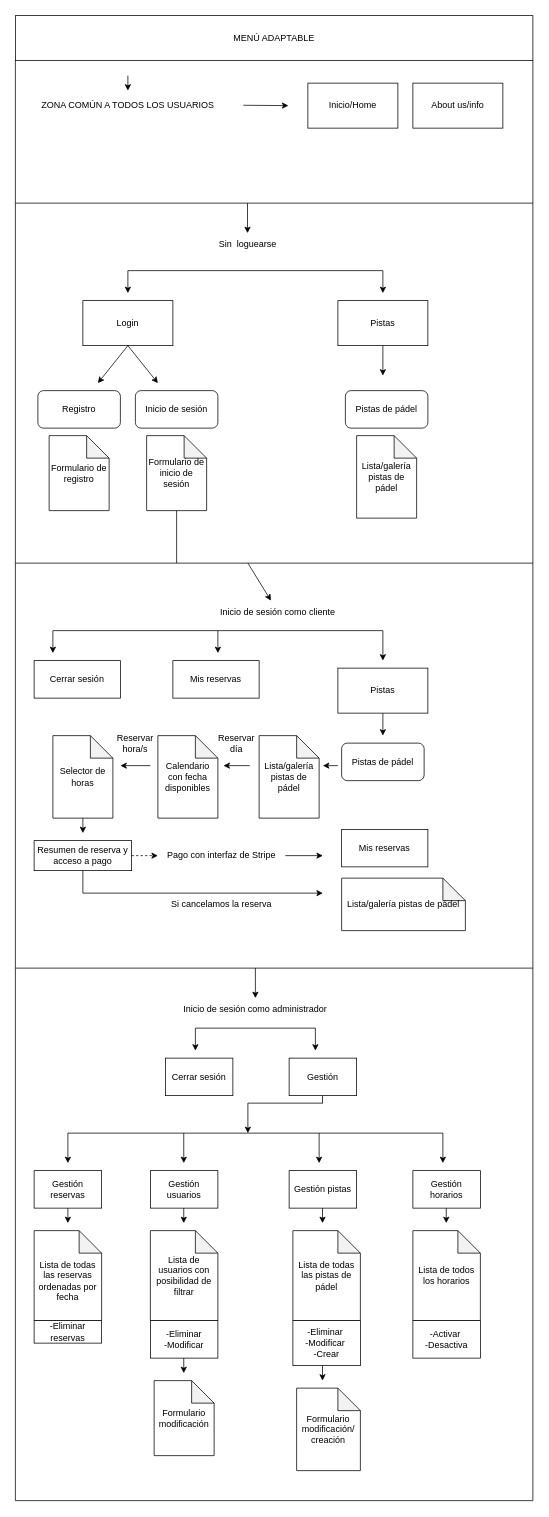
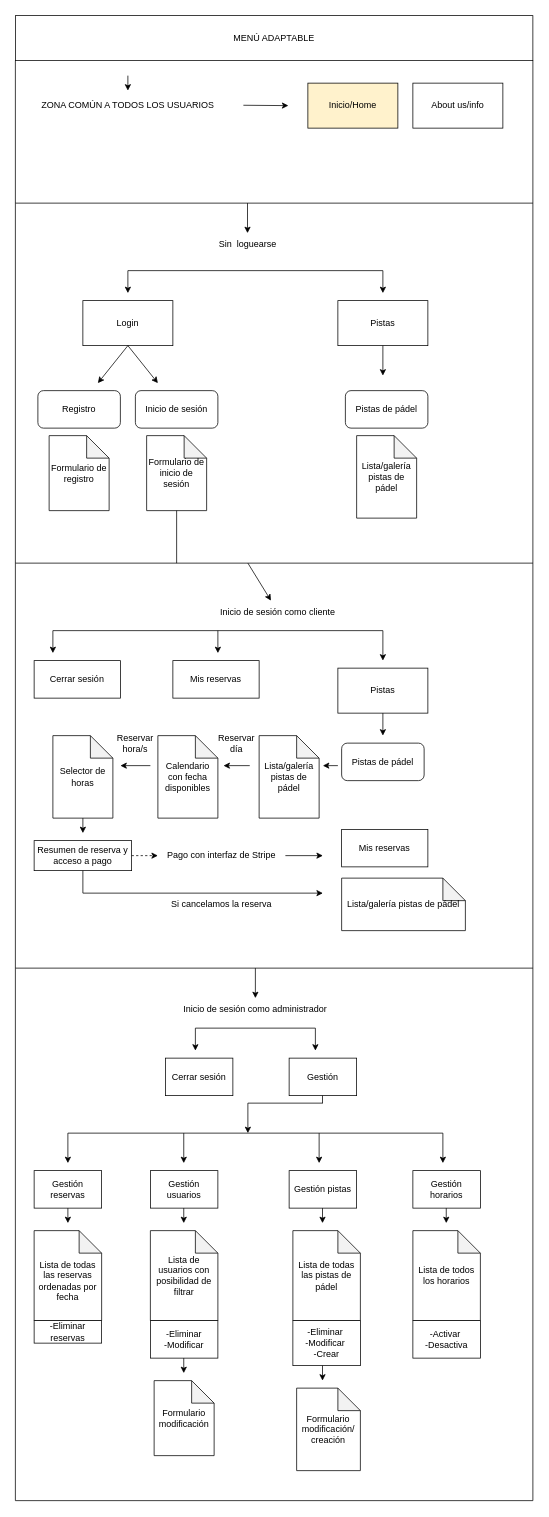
  <mxCell id="0" />
  <mxCell id="1" parent="0" />
  <mxCell id="2" value="MENÚ ADAPTABLE" style="rounded=0;whiteSpace=wrap;html=1;" vertex="1" parent="1"><mxGeometry x="20" y="20" width="690" height="60" as="geometry" /></mxCell>
  <mxCell id="3" value="About us/info" style="rounded=0;whiteSpace=wrap;html=1;" vertex="1" parent="1"><mxGeometry x="550" y="110" width="120" height="60" as="geometry" /></mxCell>
- <mxCell id="4" value="Inicio/Home" style="rounded=0;whiteSpace=wrap;html=1;" vertex="1" parent="1"><mxGeometry x="410" y="110" width="120" height="60" as="geometry" /></mxCell>
+ <mxCell id="4" value="Inicio/Home" style="rounded=0;whiteSpace=wrap;html=1;fillColor=#fff2cc;" vertex="1" parent="1"><mxGeometry x="410" y="110" width="120" height="60" as="geometry" /></mxCell>
  <mxCell id="5" value="&lt;h1&gt;&lt;span style=&quot;font-size: 12px; font-weight: 400;&quot;&gt;ZONA COMÚN A TODOS LOS USUARIOS&lt;/span&gt;&lt;/h1&gt;" style="text;html=1;strokeColor=none;fillColor=none;spacing=5;spacingTop=-20;whiteSpace=wrap;overflow=hidden;rounded=0;" vertex="1" parent="1"><mxGeometry x="50" y="115" width="270" height="50" as="geometry" /></mxCell>
  <mxCell id="6" value="" style="endArrow=classic;html=1;rounded=0;" edge="1" parent="1"><mxGeometry width="50" height="50" relative="1" as="geometry"><mxPoint x="324" y="139.5" as="sourcePoint" /><mxPoint x="384" y="140" as="targetPoint" /></mxGeometry></mxCell>
  <mxCell id="7" value="" style="endArrow=none;html=1;rounded=0;entryX=0;entryY=1;entryDx=0;entryDy=0;" edge="1" parent="1" target="2"><mxGeometry width="50" height="50" relative="1" as="geometry"><mxPoint x="710" y="270" as="sourcePoint" /><mxPoint x="20" y="90" as="targetPoint" /><Array as="points"><mxPoint x="20" y="270" /></Array></mxGeometry></mxCell>
  <mxCell id="8" value="" style="endArrow=classic;html=1;rounded=0;" edge="1" parent="1"><mxGeometry width="50" height="50" relative="1" as="geometry"><mxPoint x="170" y="100" as="sourcePoint" /><mxPoint x="170" y="120" as="targetPoint" /></mxGeometry></mxCell>
  <mxCell id="9" value="" style="endArrow=classic;html=1;rounded=0;" edge="1" parent="1"><mxGeometry width="50" height="50" relative="1" as="geometry"><mxPoint x="329.5" y="270" as="sourcePoint" /><mxPoint x="329.5" y="310" as="targetPoint" /></mxGeometry></mxCell>
  <mxCell id="10" value="Sin&amp;nbsp; loguearse" style="text;html=1;strokeColor=none;fillColor=none;align=center;verticalAlign=middle;whiteSpace=wrap;rounded=0;" vertex="1" parent="1"><mxGeometry x="270" y="310" width="120" height="30" as="geometry" /></mxCell>
  <mxCell id="11" value="Login" style="rounded=0;whiteSpace=wrap;html=1;" vertex="1" parent="1"><mxGeometry x="110" y="400" width="120" height="60" as="geometry" /></mxCell>
  <mxCell id="12" value="" style="endArrow=none;html=1;rounded=0;" edge="1" parent="1"><mxGeometry width="50" height="50" relative="1" as="geometry"><mxPoint x="170" y="360" as="sourcePoint" /><mxPoint x="510" y="360" as="targetPoint" /></mxGeometry></mxCell>
  <mxCell id="13" value="" style="endArrow=classic;html=1;rounded=0;" edge="1" parent="1"><mxGeometry width="50" height="50" relative="1" as="geometry"><mxPoint x="170" y="360" as="sourcePoint" /><mxPoint x="170" y="390" as="targetPoint" /></mxGeometry></mxCell>
  <mxCell id="14" value="" style="endArrow=classic;html=1;rounded=0;exitX=0.5;exitY=1;exitDx=0;exitDy=0;" edge="1" parent="1" source="11"><mxGeometry width="50" height="50" relative="1" as="geometry"><mxPoint x="330" y="490" as="sourcePoint" /><mxPoint x="130" y="510" as="targetPoint" /></mxGeometry></mxCell>
  <mxCell id="15" value="" style="endArrow=classic;html=1;rounded=0;exitX=0.5;exitY=1;exitDx=0;exitDy=0;" edge="1" parent="1" source="11"><mxGeometry width="50" height="50" relative="1" as="geometry"><mxPoint x="330" y="490" as="sourcePoint" /><mxPoint x="210" y="510" as="targetPoint" /></mxGeometry></mxCell>
  <mxCell id="16" value="Registro" style="rounded=1;whiteSpace=wrap;html=1;" vertex="1" parent="1"><mxGeometry x="50" y="520" width="110" height="50" as="geometry" /></mxCell>
  <mxCell id="17" value="Inicio de sesión" style="rounded=1;whiteSpace=wrap;html=1;" vertex="1" parent="1"><mxGeometry x="180" y="520" width="110" height="50" as="geometry" /></mxCell>
  <mxCell id="18" value="" style="endArrow=classic;html=1;rounded=0;" edge="1" parent="1"><mxGeometry width="50" height="50" relative="1" as="geometry"><mxPoint x="510" y="360" as="sourcePoint" /><mxPoint x="510" y="390" as="targetPoint" /></mxGeometry></mxCell>
  <mxCell id="19" value="Pistas" style="rounded=0;whiteSpace=wrap;html=1;" vertex="1" parent="1"><mxGeometry x="450" y="400" width="120" height="60" as="geometry" /></mxCell>
  <mxCell id="20" value="" style="endArrow=classic;html=1;rounded=0;exitX=0.5;exitY=1;exitDx=0;exitDy=0;" edge="1" parent="1" source="19"><mxGeometry width="50" height="50" relative="1" as="geometry"><mxPoint x="330" y="490" as="sourcePoint" /><mxPoint x="510" y="500" as="targetPoint" /></mxGeometry></mxCell>
  <mxCell id="21" value="Pistas de pádel" style="rounded=1;whiteSpace=wrap;html=1;" vertex="1" parent="1"><mxGeometry x="460" y="520" width="110" height="50" as="geometry" /></mxCell>
  <mxCell id="22" value="Formulario de registro" style="shape=note;whiteSpace=wrap;html=1;backgroundOutline=1;darkOpacity=0.05;" vertex="1" parent="1"><mxGeometry x="65" y="580" width="80" height="100" as="geometry" /></mxCell>
  <mxCell id="23" value="Formulario de inicio de sesión" style="shape=note;whiteSpace=wrap;html=1;backgroundOutline=1;darkOpacity=0.05;" vertex="1" parent="1"><mxGeometry x="195" y="580" width="80" height="100" as="geometry" /></mxCell>
  <mxCell id="24" value="Lista/galería pistas de pádel" style="shape=note;whiteSpace=wrap;html=1;backgroundOutline=1;darkOpacity=0.05;" vertex="1" parent="1"><mxGeometry x="475" y="580" width="80" height="110" as="geometry" /></mxCell>
  <mxCell id="25" value="" style="endArrow=none;html=1;rounded=0;" edge="1" parent="1"><mxGeometry width="50" height="50" relative="1" as="geometry"><mxPoint x="20" y="750" as="sourcePoint" /><mxPoint x="20" y="270" as="targetPoint" /></mxGeometry></mxCell>
  <mxCell id="26" value="" style="endArrow=none;html=1;rounded=0;" edge="1" parent="1"><mxGeometry width="50" height="50" relative="1" as="geometry"><mxPoint x="20" y="750" as="sourcePoint" /><mxPoint x="710" y="750" as="targetPoint" /></mxGeometry></mxCell>
  <mxCell id="27" value="" style="endArrow=none;html=1;rounded=0;entryX=0.5;entryY=1;entryDx=0;entryDy=0;entryPerimeter=0;" edge="1" parent="1" target="23"><mxGeometry width="50" height="50" relative="1" as="geometry"><mxPoint x="235" y="750" as="sourcePoint" /><mxPoint x="380" y="660" as="targetPoint" /></mxGeometry></mxCell>
  <mxCell id="28" value="Inicio de sesión como cliente" style="text;html=1;strokeColor=none;fillColor=none;align=center;verticalAlign=middle;whiteSpace=wrap;rounded=0;" vertex="1" parent="1"><mxGeometry x="280" y="800" width="180" height="30" as="geometry" /></mxCell>
  <mxCell id="29" value="" style="endArrow=classic;html=1;rounded=0;" edge="1" parent="1" target="28"><mxGeometry width="50" height="50" relative="1" as="geometry"><mxPoint x="330" y="750" as="sourcePoint" /><mxPoint x="380" y="860" as="targetPoint" /></mxGeometry></mxCell>
  <mxCell id="30" value="" style="endArrow=none;html=1;rounded=0;" edge="1" parent="1"><mxGeometry width="50" height="50" relative="1" as="geometry"><mxPoint x="70" y="840" as="sourcePoint" /><mxPoint x="510" y="840" as="targetPoint" /></mxGeometry></mxCell>
  <mxCell id="31" value="" style="endArrow=classic;html=1;rounded=0;" edge="1" parent="1"><mxGeometry width="50" height="50" relative="1" as="geometry"><mxPoint x="70" y="840" as="sourcePoint" /><mxPoint x="70" y="870" as="targetPoint" /></mxGeometry></mxCell>
  <mxCell id="32" value="Cerrar sesión" style="rounded=0;whiteSpace=wrap;html=1;" vertex="1" parent="1"><mxGeometry x="45" y="880" width="115" height="50" as="geometry" /></mxCell>
  <mxCell id="33" value="" style="endArrow=classic;html=1;rounded=0;" edge="1" parent="1"><mxGeometry width="50" height="50" relative="1" as="geometry"><mxPoint x="290" y="840" as="sourcePoint" /><mxPoint x="290" y="870" as="targetPoint" /></mxGeometry></mxCell>
  <mxCell id="34" value="Mis reservas" style="rounded=0;whiteSpace=wrap;html=1;" vertex="1" parent="1"><mxGeometry x="230" y="880" width="115" height="50" as="geometry" /></mxCell>
  <mxCell id="35" value="" style="endArrow=classic;html=1;rounded=0;" edge="1" parent="1"><mxGeometry width="50" height="50" relative="1" as="geometry"><mxPoint x="510" y="840" as="sourcePoint" /><mxPoint x="510" y="880" as="targetPoint" /></mxGeometry></mxCell>
  <mxCell id="36" value="Pistas" style="rounded=0;whiteSpace=wrap;html=1;" vertex="1" parent="1"><mxGeometry x="450" y="890" width="120" height="60" as="geometry" /></mxCell>
  <mxCell id="37" value="" style="endArrow=classic;html=1;rounded=0;exitX=0.5;exitY=1;exitDx=0;exitDy=0;" edge="1" parent="1" source="36"><mxGeometry width="50" height="50" relative="1" as="geometry"><mxPoint x="520" y="850" as="sourcePoint" /><mxPoint x="510" y="980" as="targetPoint" /></mxGeometry></mxCell>
  <mxCell id="38" value="Pistas de pádel" style="rounded=1;whiteSpace=wrap;html=1;" vertex="1" parent="1"><mxGeometry x="455" y="990" width="110" height="50" as="geometry" /></mxCell>
  <mxCell id="39" value="Lista/galería pistas de pádel" style="shape=note;whiteSpace=wrap;html=1;backgroundOutline=1;darkOpacity=0.05;" vertex="1" parent="1"><mxGeometry x="345" y="980" width="80" height="110" as="geometry" /></mxCell>
  <mxCell id="40" value="" style="endArrow=classic;html=1;rounded=0;" edge="1" parent="1"><mxGeometry width="50" height="50" relative="1" as="geometry"><mxPoint x="450" y="1020" as="sourcePoint" /><mxPoint x="430" y="1020" as="targetPoint" /></mxGeometry></mxCell>
  <mxCell id="41" value="" style="endArrow=classic;html=1;rounded=0;" edge="1" parent="1"><mxGeometry width="50" height="50" relative="1" as="geometry"><mxPoint x="332.5" y="1020" as="sourcePoint" /><mxPoint x="297.5" y="1020" as="targetPoint" /></mxGeometry></mxCell>
  <mxCell id="42" value="Reservar&lt;br&gt;día" style="text;html=1;strokeColor=none;fillColor=none;align=center;verticalAlign=middle;whiteSpace=wrap;rounded=0;" vertex="1" parent="1"><mxGeometry x="285" y="980" width="60" height="20" as="geometry" /></mxCell>
  <mxCell id="43" value="Calendario con fecha disponibles" style="shape=note;whiteSpace=wrap;html=1;backgroundOutline=1;darkOpacity=0.05;" vertex="1" parent="1"><mxGeometry x="210" y="980" width="80" height="110" as="geometry" /></mxCell>
  <mxCell id="44" value="Selector de horas" style="shape=note;whiteSpace=wrap;html=1;backgroundOutline=1;darkOpacity=0.05;" vertex="1" parent="1"><mxGeometry x="70" y="980" width="80" height="110" as="geometry" /></mxCell>
  <mxCell id="45" value="" style="endArrow=classic;html=1;rounded=0;" edge="1" parent="1"><mxGeometry width="50" height="50" relative="1" as="geometry"><mxPoint x="200" y="1020" as="sourcePoint" /><mxPoint x="160" y="1020" as="targetPoint" /></mxGeometry></mxCell>
  <mxCell id="46" value="Reservar&lt;br&gt;hora/s" style="text;html=1;strokeColor=none;fillColor=none;align=center;verticalAlign=middle;whiteSpace=wrap;rounded=0;" vertex="1" parent="1"><mxGeometry x="150" y="980" width="60" height="20" as="geometry" /></mxCell>
  <mxCell id="47" value="Resumen de reserva y acceso a pago" style="rounded=0;whiteSpace=wrap;html=1;" vertex="1" parent="1"><mxGeometry x="45" y="1120" width="130" height="40" as="geometry" /></mxCell>
  <mxCell id="48" value="" style="endArrow=classic;html=1;rounded=0;exitX=0.5;exitY=1;exitDx=0;exitDy=0;exitPerimeter=0;" edge="1" parent="1" source="44"><mxGeometry width="50" height="50" relative="1" as="geometry"><mxPoint x="170" y="1110" as="sourcePoint" /><mxPoint x="110" y="1110" as="targetPoint" /></mxGeometry></mxCell>
  <mxCell id="49" value="" style="endArrow=classic;html=1;rounded=0;exitX=1;exitY=0.5;exitDx=0;exitDy=0;dashed=1;" edge="1" parent="1" source="47" target="50"><mxGeometry width="50" height="50" relative="1" as="geometry"><mxPoint x="170" y="1100" as="sourcePoint" /><mxPoint x="240" y="1140" as="targetPoint" /></mxGeometry></mxCell>
  <mxCell id="50" value="Pago con interfaz de Stripe" style="text;html=1;strokeColor=none;fillColor=none;align=center;verticalAlign=middle;whiteSpace=wrap;rounded=0;" vertex="1" parent="1"><mxGeometry x="210" y="1125" width="170" height="30" as="geometry" /></mxCell>
  <mxCell id="51" value="" style="endArrow=classic;html=1;rounded=0;exitX=1;exitY=0.5;exitDx=0;exitDy=0;" edge="1" parent="1" source="50"><mxGeometry width="50" height="50" relative="1" as="geometry"><mxPoint x="170" y="1090" as="sourcePoint" /><mxPoint x="430" y="1140" as="targetPoint" /></mxGeometry></mxCell>
  <mxCell id="52" value="Mis reservas" style="rounded=0;whiteSpace=wrap;html=1;" vertex="1" parent="1"><mxGeometry x="455" y="1105" width="115" height="50" as="geometry" /></mxCell>
  <mxCell id="53" value="" style="endArrow=classic;html=1;rounded=0;exitX=0.5;exitY=1;exitDx=0;exitDy=0;" edge="1" parent="1" source="47"><mxGeometry width="50" height="50" relative="1" as="geometry"><mxPoint x="170" y="1190" as="sourcePoint" /><mxPoint x="430" y="1190" as="targetPoint" /><Array as="points"><mxPoint x="110" y="1190" /></Array></mxGeometry></mxCell>
  <mxCell id="54" value="Lista/galería pistas de pádel" style="shape=note;whiteSpace=wrap;html=1;backgroundOutline=1;darkOpacity=0.05;" vertex="1" parent="1"><mxGeometry x="455" y="1170" width="165" height="70" as="geometry" /></mxCell>
  <mxCell id="55" value="Si cancelamos la reserva" style="text;html=1;strokeColor=none;fillColor=none;align=center;verticalAlign=middle;whiteSpace=wrap;rounded=0;" vertex="1" parent="1"><mxGeometry x="210" y="1190" width="170" height="30" as="geometry" /></mxCell>
  <mxCell id="56" value="" style="endArrow=none;html=1;rounded=0;" edge="1" parent="1"><mxGeometry width="50" height="50" relative="1" as="geometry"><mxPoint x="20" y="1290" as="sourcePoint" /><mxPoint x="20" y="750" as="targetPoint" /></mxGeometry></mxCell>
  <mxCell id="57" value="" style="endArrow=none;html=1;rounded=0;" edge="1" parent="1"><mxGeometry width="50" height="50" relative="1" as="geometry"><mxPoint x="20" y="1290" as="sourcePoint" /><mxPoint x="710" y="1290" as="targetPoint" /></mxGeometry></mxCell>
  <mxCell id="58" value="" style="endArrow=classic;html=1;rounded=0;" edge="1" parent="1"><mxGeometry width="50" height="50" relative="1" as="geometry"><mxPoint x="340" y="1290" as="sourcePoint" /><mxPoint x="340" y="1330" as="targetPoint" /></mxGeometry></mxCell>
  <mxCell id="59" value="Inicio de sesión como administrador" style="text;html=1;strokeColor=none;fillColor=none;align=center;verticalAlign=middle;whiteSpace=wrap;rounded=0;" vertex="1" parent="1"><mxGeometry x="220" y="1330" width="240" height="30" as="geometry" /></mxCell>
  <mxCell id="60" value="" style="endArrow=none;html=1;rounded=0;" edge="1" parent="1"><mxGeometry width="50" height="50" relative="1" as="geometry"><mxPoint x="260" y="1370" as="sourcePoint" /><mxPoint x="420" y="1370" as="targetPoint" /></mxGeometry></mxCell>
  <mxCell id="61" value="" style="endArrow=classic;html=1;rounded=0;" edge="1" parent="1"><mxGeometry width="50" height="50" relative="1" as="geometry"><mxPoint x="260" y="1370" as="sourcePoint" /><mxPoint x="260" y="1400" as="targetPoint" /></mxGeometry></mxCell>
  <mxCell id="62" value="Cerrar sesión" style="rounded=0;whiteSpace=wrap;html=1;" vertex="1" parent="1"><mxGeometry x="220" y="1410" width="90" height="50" as="geometry" /></mxCell>
  <mxCell id="63" value="" style="endArrow=classic;html=1;rounded=0;" edge="1" parent="1"><mxGeometry width="50" height="50" relative="1" as="geometry"><mxPoint x="420" y="1370" as="sourcePoint" /><mxPoint x="420" y="1400" as="targetPoint" /></mxGeometry></mxCell>
  <mxCell id="64" value="Gestión" style="rounded=0;whiteSpace=wrap;html=1;" vertex="1" parent="1"><mxGeometry x="385" y="1410" width="90" height="50" as="geometry" /></mxCell>
  <mxCell id="65" value="Gestión reservas" style="rounded=0;whiteSpace=wrap;html=1;" vertex="1" parent="1"><mxGeometry x="45" y="1560" width="90" height="50" as="geometry" /></mxCell>
  <mxCell id="66" value="" style="endArrow=none;html=1;rounded=0;" edge="1" parent="1"><mxGeometry width="50" height="50" relative="1" as="geometry"><mxPoint x="90" y="1510" as="sourcePoint" /><mxPoint x="590" y="1510" as="targetPoint" /></mxGeometry></mxCell>
  <mxCell id="67" value="" style="endArrow=classic;html=1;rounded=0;" edge="1" parent="1"><mxGeometry width="50" height="50" relative="1" as="geometry"><mxPoint x="430" y="1470" as="sourcePoint" /><mxPoint x="330" y="1510" as="targetPoint" /><Array as="points"><mxPoint x="330" y="1470" /></Array></mxGeometry></mxCell>
  <mxCell id="68" value="" style="endArrow=none;html=1;rounded=0;" edge="1" parent="1"><mxGeometry width="50" height="50" relative="1" as="geometry"><mxPoint x="429.5" y="1470" as="sourcePoint" /><mxPoint x="429.5" y="1460" as="targetPoint" /></mxGeometry></mxCell>
  <mxCell id="69" value="" style="endArrow=classic;html=1;rounded=0;" edge="1" parent="1"><mxGeometry width="50" height="50" relative="1" as="geometry"><mxPoint x="90" y="1510" as="sourcePoint" /><mxPoint x="90" y="1550" as="targetPoint" /></mxGeometry></mxCell>
  <mxCell id="70" style="edgeStyle=orthogonalEdgeStyle;rounded=0;orthogonalLoop=1;jettySize=auto;html=1;exitX=0.5;exitY=1;exitDx=0;exitDy=0;" edge="1" parent="1" source="65" target="65"><mxGeometry relative="1" as="geometry" /></mxCell>
  <mxCell id="71" value="" style="endArrow=classic;html=1;rounded=0;" edge="1" parent="1"><mxGeometry width="50" height="50" relative="1" as="geometry"><mxPoint x="244.5" y="1510" as="sourcePoint" /><mxPoint x="244.5" y="1550" as="targetPoint" /></mxGeometry></mxCell>
  <mxCell id="72" value="Gestión usuarios" style="rounded=0;whiteSpace=wrap;html=1;" vertex="1" parent="1"><mxGeometry x="200" y="1560" width="90" height="50" as="geometry" /></mxCell>
  <mxCell id="73" value="" style="endArrow=classic;html=1;rounded=0;" edge="1" parent="1"><mxGeometry width="50" height="50" relative="1" as="geometry"><mxPoint x="425" y="1510" as="sourcePoint" /><mxPoint x="425" y="1550" as="targetPoint" /></mxGeometry></mxCell>
  <mxCell id="74" value="Gestión pistas" style="rounded=0;whiteSpace=wrap;html=1;" vertex="1" parent="1"><mxGeometry x="385" y="1560" width="90" height="50" as="geometry" /></mxCell>
  <mxCell id="75" value="" style="endArrow=classic;html=1;rounded=0;" edge="1" parent="1"><mxGeometry width="50" height="50" relative="1" as="geometry"><mxPoint x="590" y="1510" as="sourcePoint" /><mxPoint x="590" y="1550" as="targetPoint" /></mxGeometry></mxCell>
  <mxCell id="76" value="Gestión horarios" style="rounded=0;whiteSpace=wrap;html=1;" vertex="1" parent="1"><mxGeometry x="550" y="1560" width="90" height="50" as="geometry" /></mxCell>
  <mxCell id="77" value="&lt;br&gt;Lista de todas las reservas ordenadas por fecha" style="shape=note;whiteSpace=wrap;html=1;backgroundOutline=1;darkOpacity=0.05;" vertex="1" parent="1"><mxGeometry x="45" y="1640" width="90" height="120" as="geometry" /></mxCell>
  <mxCell id="78" value="" style="endArrow=classic;html=1;rounded=0;exitX=0.5;exitY=1;exitDx=0;exitDy=0;" edge="1" parent="1" source="65"><mxGeometry width="50" height="50" relative="1" as="geometry"><mxPoint x="170" y="1640" as="sourcePoint" /><mxPoint x="90" y="1630" as="targetPoint" /></mxGeometry></mxCell>
  <mxCell id="79" value="-Eliminar reservas" style="rounded=0;whiteSpace=wrap;html=1;" vertex="1" parent="1"><mxGeometry x="45" y="1760" width="90" height="30" as="geometry" /></mxCell>
  <mxCell id="80" value="" style="endArrow=classic;html=1;rounded=0;exitX=0.5;exitY=1;exitDx=0;exitDy=0;" edge="1" parent="1"><mxGeometry width="50" height="50" relative="1" as="geometry"><mxPoint x="244.5" y="1610" as="sourcePoint" /><mxPoint x="244.5" y="1630" as="targetPoint" /></mxGeometry></mxCell>
  <mxCell id="81" value="Lista de usuarios con posibilidad de filtrar" style="shape=note;whiteSpace=wrap;html=1;backgroundOutline=1;darkOpacity=0.05;" vertex="1" parent="1"><mxGeometry x="200" y="1640" width="90" height="120" as="geometry" /></mxCell>
  <mxCell id="82" value="-Eliminar&lt;br&gt;-Modificar" style="rounded=0;whiteSpace=wrap;html=1;align=center;" vertex="1" parent="1"><mxGeometry x="200" y="1760" width="90" height="50" as="geometry" /></mxCell>
  <mxCell id="83" value="" style="endArrow=classic;html=1;rounded=0;exitX=0.5;exitY=1;exitDx=0;exitDy=0;" edge="1" parent="1"><mxGeometry width="50" height="50" relative="1" as="geometry"><mxPoint x="244.5" y="1810" as="sourcePoint" /><mxPoint x="244.5" y="1830" as="targetPoint" /></mxGeometry></mxCell>
  <mxCell id="84" value="Formulario modificación" style="shape=note;whiteSpace=wrap;html=1;backgroundOutline=1;darkOpacity=0.05;" vertex="1" parent="1"><mxGeometry x="205" y="1840" width="80" height="100" as="geometry" /></mxCell>
  <mxCell id="85" value="Lista de todas las pistas de pádel" style="shape=note;whiteSpace=wrap;html=1;backgroundOutline=1;darkOpacity=0.05;" vertex="1" parent="1"><mxGeometry x="390" y="1640" width="90" height="120" as="geometry" /></mxCell>
  <mxCell id="86" value="" style="endArrow=classic;html=1;rounded=0;exitX=0.5;exitY=1;exitDx=0;exitDy=0;" edge="1" parent="1"><mxGeometry width="50" height="50" relative="1" as="geometry"><mxPoint x="429.5" y="1610" as="sourcePoint" /><mxPoint x="429.5" y="1630" as="targetPoint" /></mxGeometry></mxCell>
  <mxCell id="87" value="-Eliminar&amp;nbsp;&lt;br&gt;-Modificar&amp;nbsp;&lt;br&gt;-Crear" style="rounded=0;whiteSpace=wrap;html=1;" vertex="1" parent="1"><mxGeometry x="390" y="1760" width="90" height="60" as="geometry" /></mxCell>
  <mxCell id="88" value="" style="endArrow=classic;html=1;rounded=0;exitX=0.5;exitY=1;exitDx=0;exitDy=0;" edge="1" parent="1"><mxGeometry width="50" height="50" relative="1" as="geometry"><mxPoint x="429.5" y="1820" as="sourcePoint" /><mxPoint x="429.5" y="1840" as="targetPoint" /><Array as="points"><mxPoint x="430" y="1820" /></Array></mxGeometry></mxCell>
  <mxCell id="89" value="Formulario modificación/&lt;br&gt;creación" style="shape=note;whiteSpace=wrap;html=1;backgroundOutline=1;darkOpacity=0.05;" vertex="1" parent="1"><mxGeometry x="395" y="1850" width="85" height="110" as="geometry" /></mxCell>
  <mxCell id="90" value="Lista de todos los horarios" style="shape=note;whiteSpace=wrap;html=1;backgroundOutline=1;darkOpacity=0.05;" vertex="1" parent="1"><mxGeometry x="550" y="1640" width="90" height="120" as="geometry" /></mxCell>
  <mxCell id="91" value="" style="endArrow=classic;html=1;rounded=0;exitX=0.5;exitY=1;exitDx=0;exitDy=0;" edge="1" parent="1"><mxGeometry width="50" height="50" relative="1" as="geometry"><mxPoint x="594.5" y="1610" as="sourcePoint" /><mxPoint x="594.5" y="1630" as="targetPoint" /></mxGeometry></mxCell>
  <mxCell id="92" value="-Activar&amp;nbsp;&lt;br&gt;-Desactiva" style="rounded=0;whiteSpace=wrap;html=1;" vertex="1" parent="1"><mxGeometry x="550" y="1760" width="90" height="50" as="geometry" /></mxCell>
  <mxCell id="93" value="" style="endArrow=none;html=1;rounded=0;entryX=1;entryY=1;entryDx=0;entryDy=0;" edge="1" parent="1" target="2"><mxGeometry width="50" height="50" relative="1" as="geometry"><mxPoint x="710" y="2000" as="sourcePoint" /><mxPoint x="710" y="180" as="targetPoint" /></mxGeometry></mxCell>
  <mxCell id="94" value="" style="endArrow=none;html=1;rounded=0;" edge="1" parent="1"><mxGeometry width="50" height="50" relative="1" as="geometry"><mxPoint x="20" y="2000" as="sourcePoint" /><mxPoint x="20" y="1290" as="targetPoint" /></mxGeometry></mxCell>
  <mxCell id="95" value="" style="endArrow=none;html=1;rounded=0;" edge="1" parent="1"><mxGeometry width="50" height="50" relative="1" as="geometry"><mxPoint x="20" y="2000" as="sourcePoint" /><mxPoint x="710" y="2000" as="targetPoint" /></mxGeometry></mxCell>
